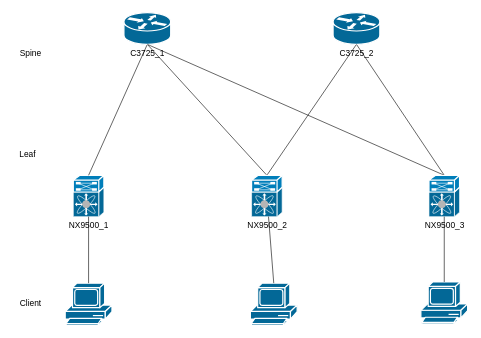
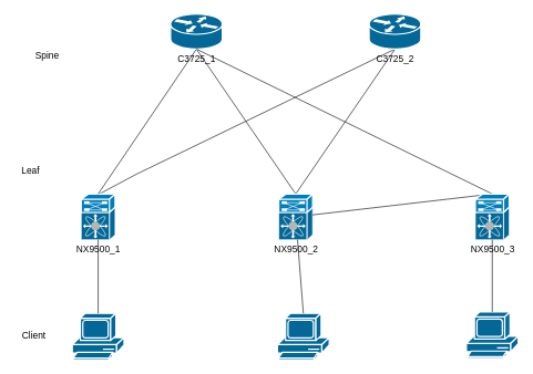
  <mxCell id="0" />
  <mxCell id="1" parent="0" />
+ <mxCell id="2" style="rounded=0;orthogonalLoop=1;jettySize=auto;html=1;exitX=0.392;exitY=0.058;exitDx=0;exitDy=0;exitPerimeter=0;entryX=0.5;entryY=1;entryDx=0;entryDy=0;entryPerimeter=0;endArrow=none;endFill=0;fontSize=14;" parent="1" source="3" target="9" edge="1"><mxGeometry relative="1" as="geometry"><Array as="points"><mxPoint x="205" y="262" /></Array></mxGeometry></mxCell>
  <mxCell id="3" value="NX9500_1" style="shape=mxgraph.cisco.misc.nexus_7000;html=1;pointerEvents=1;fillColor=#036897;strokeColor=#ffffff;strokeWidth=2;verticalLabelPosition=bottom;verticalAlign=top;align=center;outlineConnect=0;fontSize=14;" parent="1" vertex="1"><mxGeometry x="121.5" y="292" width="51" height="69" as="geometry" /></mxCell>
  <mxCell id="4" style="rounded=0;orthogonalLoop=1;jettySize=auto;html=1;exitX=0.5;exitY=0;exitDx=0;exitDy=0;exitPerimeter=0;endArrow=none;endFill=0;entryX=0.5;entryY=1;entryDx=0;entryDy=0;entryPerimeter=0;fontSize=14;" parent="1" source="6" target="8" edge="1"><mxGeometry relative="1" as="geometry" /></mxCell>
  <mxCell id="5" style="rounded=0;orthogonalLoop=1;jettySize=auto;html=1;exitX=0.5;exitY=0;exitDx=0;exitDy=0;exitPerimeter=0;endArrow=none;endFill=0;entryX=0.5;entryY=1;entryDx=0;entryDy=0;entryPerimeter=0;fontSize=14;" parent="1" source="6" target="9" edge="1"><mxGeometry relative="1" as="geometry" /></mxCell>
  <mxCell id="6" value="NX9500_2" style="shape=mxgraph.cisco.misc.nexus_7000;html=1;pointerEvents=1;fillColor=#036897;strokeColor=#ffffff;strokeWidth=2;verticalLabelPosition=bottom;verticalAlign=top;align=center;outlineConnect=0;fontSize=14;" parent="1" vertex="1"><mxGeometry x="419" y="292" width="51" height="69" as="geometry" /></mxCell>
  <mxCell id="7" style="rounded=0;orthogonalLoop=1;jettySize=auto;html=1;exitX=0.5;exitY=1;exitDx=0;exitDy=0;exitPerimeter=0;entryX=0.5;entryY=0;entryDx=0;entryDy=0;entryPerimeter=0;endArrow=none;endFill=0;fontSize=14;" parent="1" source="8" target="3" edge="1"><mxGeometry relative="1" as="geometry" /></mxCell>
- <mxCell id="8" value="C3725_1" style="shape=mxgraph.cisco.routers.router;sketch=0;html=1;pointerEvents=1;fillColor=#036897;strokeColor=#ffffff;strokeWidth=2;verticalLabelPosition=bottom;verticalAlign=top;align=center;outlineConnect=0;fontSize=14;" parent="1" vertex="1"><mxGeometry x="206" y="20.5" width="78" height="53" as="geometry" /></mxCell>
+ <mxCell id="8" value="C3725_1" style="shape=mxgraph.cisco.routers.router;sketch=0;html=1;pointerEvents=1;fillColor=#036897;strokeColor=#ffffff;strokeWidth=2;verticalLabelPosition=bottom;verticalAlign=top;align=center;outlineConnect=0;fontSize=14;" parent="1" vertex="1"><mxGeometry x="256" y="20.5" width="78" height="53" as="geometry" /></mxCell>
  <mxCell id="9" value="C3725_2" style="shape=mxgraph.cisco.routers.router;sketch=0;html=1;pointerEvents=1;fillColor=#036897;strokeColor=#ffffff;strokeWidth=2;verticalLabelPosition=bottom;verticalAlign=top;align=center;outlineConnect=0;fontSize=14;" parent="1" vertex="1"><mxGeometry x="555" y="20.5" width="78" height="53" as="geometry" /></mxCell>
  <mxCell id="10" style="rounded=0;orthogonalLoop=1;jettySize=auto;html=1;exitX=0.5;exitY=0;exitDx=0;exitDy=0;exitPerimeter=0;entryX=0.5;entryY=1;entryDx=0;entryDy=0;entryPerimeter=0;endArrow=none;endFill=0;fontSize=14;" parent="1" source="12" target="8" edge="1"><mxGeometry relative="1" as="geometry" /></mxCell>
- <mxCell id="11" style="rounded=0;orthogonalLoop=1;jettySize=auto;html=1;exitX=0.5;exitY=0;exitDx=0;exitDy=0;exitPerimeter=0;entryX=0.5;entryY=1;entryDx=0;entryDy=0;entryPerimeter=0;endArrow=none;endFill=0;fontSize=14;" parent="1" source="12" target="9" edge="1"><mxGeometry relative="1" as="geometry" /></mxCell>
+ <mxCell id="11" style="rounded=0;orthogonalLoop=1;jettySize=auto;html=1;exitX=0.5;exitY=0;exitDx=0;exitDy=0;exitPerimeter=0;endArrow=none;endFill=0;fontSize=14;" parent="1" source="12" target="6" edge="1"><mxGeometry relative="1" as="geometry" /></mxCell>
  <mxCell id="12" value="NX9500_3" style="shape=mxgraph.cisco.misc.nexus_7000;html=1;pointerEvents=1;fillColor=#036897;strokeColor=#ffffff;strokeWidth=2;verticalLabelPosition=bottom;verticalAlign=top;align=center;outlineConnect=0;fontSize=14;" parent="1" vertex="1"><mxGeometry x="715" y="292" width="51" height="69" as="geometry" /></mxCell>
  <mxCell id="13" value="" style="shape=mxgraph.cisco.computers_and_peripherals.pc;sketch=0;html=1;pointerEvents=1;fillColor=#036897;strokeColor=#ffffff;strokeWidth=2;verticalLabelPosition=bottom;verticalAlign=top;align=center;outlineConnect=0;fontSize=14;" parent="1" vertex="1"><mxGeometry x="108" y="472" width="78" height="70" as="geometry" /></mxCell>
  <mxCell id="14" value="" style="shape=mxgraph.cisco.computers_and_peripherals.pc;sketch=0;html=1;pointerEvents=1;fillColor=#036897;strokeColor=#ffffff;strokeWidth=2;verticalLabelPosition=bottom;verticalAlign=top;align=center;outlineConnect=0;fontSize=14;" parent="1" vertex="1"><mxGeometry x="417" y="472" width="78" height="70" as="geometry" /></mxCell>
  <mxCell id="15" value="" style="shape=mxgraph.cisco.computers_and_peripherals.pc;sketch=0;html=1;pointerEvents=1;fillColor=#036897;strokeColor=#ffffff;strokeWidth=2;verticalLabelPosition=bottom;verticalAlign=top;align=center;outlineConnect=0;fontSize=14;" parent="1" vertex="1"><mxGeometry x="701.5" y="470" width="78" height="70" as="geometry" /></mxCell>
  <mxCell id="16" value="" style="endArrow=none;html=1;rounded=0;entryX=0.5;entryY=1;entryDx=0;entryDy=0;entryPerimeter=0;exitX=0.5;exitY=0;exitDx=0;exitDy=0;exitPerimeter=0;fontSize=14;" parent="1" source="13" target="3" edge="1"><mxGeometry width="50" height="50" relative="1" as="geometry"><mxPoint x="318.5" y="432" as="sourcePoint" /><mxPoint x="368.5" y="382" as="targetPoint" /></mxGeometry></mxCell>
  <mxCell id="17" value="" style="endArrow=none;html=1;rounded=0;exitX=0.5;exitY=0;exitDx=0;exitDy=0;exitPerimeter=0;fontSize=14;" parent="1" source="14" target="6" edge="1"><mxGeometry width="50" height="50" relative="1" as="geometry"><mxPoint x="438.5" y="492" as="sourcePoint" /><mxPoint x="438.5" y="331" as="targetPoint" /></mxGeometry></mxCell>
  <mxCell id="18" value="" style="endArrow=none;html=1;rounded=0;exitX=0.5;exitY=0;exitDx=0;exitDy=0;exitPerimeter=0;fontSize=14;" parent="1" source="15" target="12" edge="1"><mxGeometry width="50" height="50" relative="1" as="geometry"><mxPoint x="638.5" y="513" as="sourcePoint" /><mxPoint x="638.5" y="352" as="targetPoint" /></mxGeometry></mxCell>
  <mxCell id="19" value="Leaf" style="text;html=1;align=center;verticalAlign=middle;resizable=0;points=[];autosize=1;strokeColor=none;fillColor=none;fontSize=14;" parent="1" vertex="1"><mxGeometry x="20" y="241.5" width="50" height="30" as="geometry" /></mxCell>
- <mxCell id="20" value="Spine" style="text;html=1;align=center;verticalAlign=middle;resizable=0;points=[];autosize=1;strokeColor=none;fillColor=none;fontSize=14;" parent="1" vertex="1"><mxGeometry x="20" y="73.5" width="60" height="30" as="geometry" /></mxCell>
+ <mxCell id="20" value="Spine" style="text;html=1;align=center;verticalAlign=middle;resizable=0;points=[];autosize=1;strokeColor=none;fillColor=none;fontSize=14;" parent="1" vertex="1"><mxGeometry x="40" y="68.5" width="60" height="30" as="geometry" /></mxCell>
  <mxCell id="21" value="Client" style="text;html=1;align=center;verticalAlign=middle;resizable=0;points=[];autosize=1;strokeColor=none;fillColor=none;fontSize=14;" parent="1" vertex="1"><mxGeometry x="20" y="490" width="60" height="30" as="geometry" /></mxCell>
